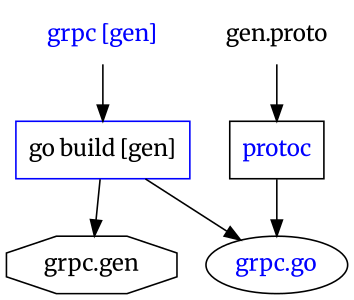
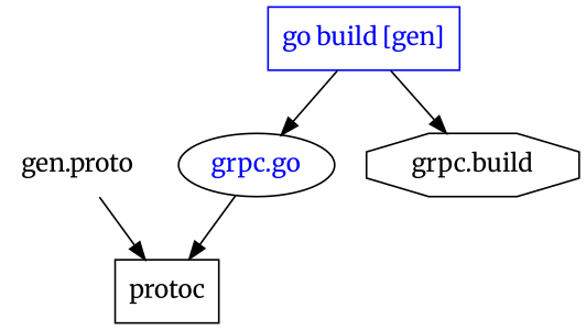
  strict digraph {
    fontname=Merriweather
    node [fontname=Merriweather shape=box]
    edge [fontname=Merriweather]
    "grpc.go" [fontcolor=blue shape=""]
-   "go build [gen]" [color=blue]
-   "grpc.gen" [shape=octagon]
+   "go build [gen]" [color=blue fontcolor=blue]
+   "grpc.gen" [shape=octagon label="grpc.build"]
    n4 [label="gen.proto" shape=plaintext]
-   protoc [fontcolor=blue]
-   "grpc [gen]" [fontcolor=blue shape=plaintext]
+   protoc
    "go build [gen]" -> "grpc.go"
    "go build [gen]" -> "grpc.gen"
    n4 -> protoc
-   protoc -> "grpc.go"
-   "grpc [gen]" -> "go build [gen]"
+   "grpc.go" -> protoc
  }
